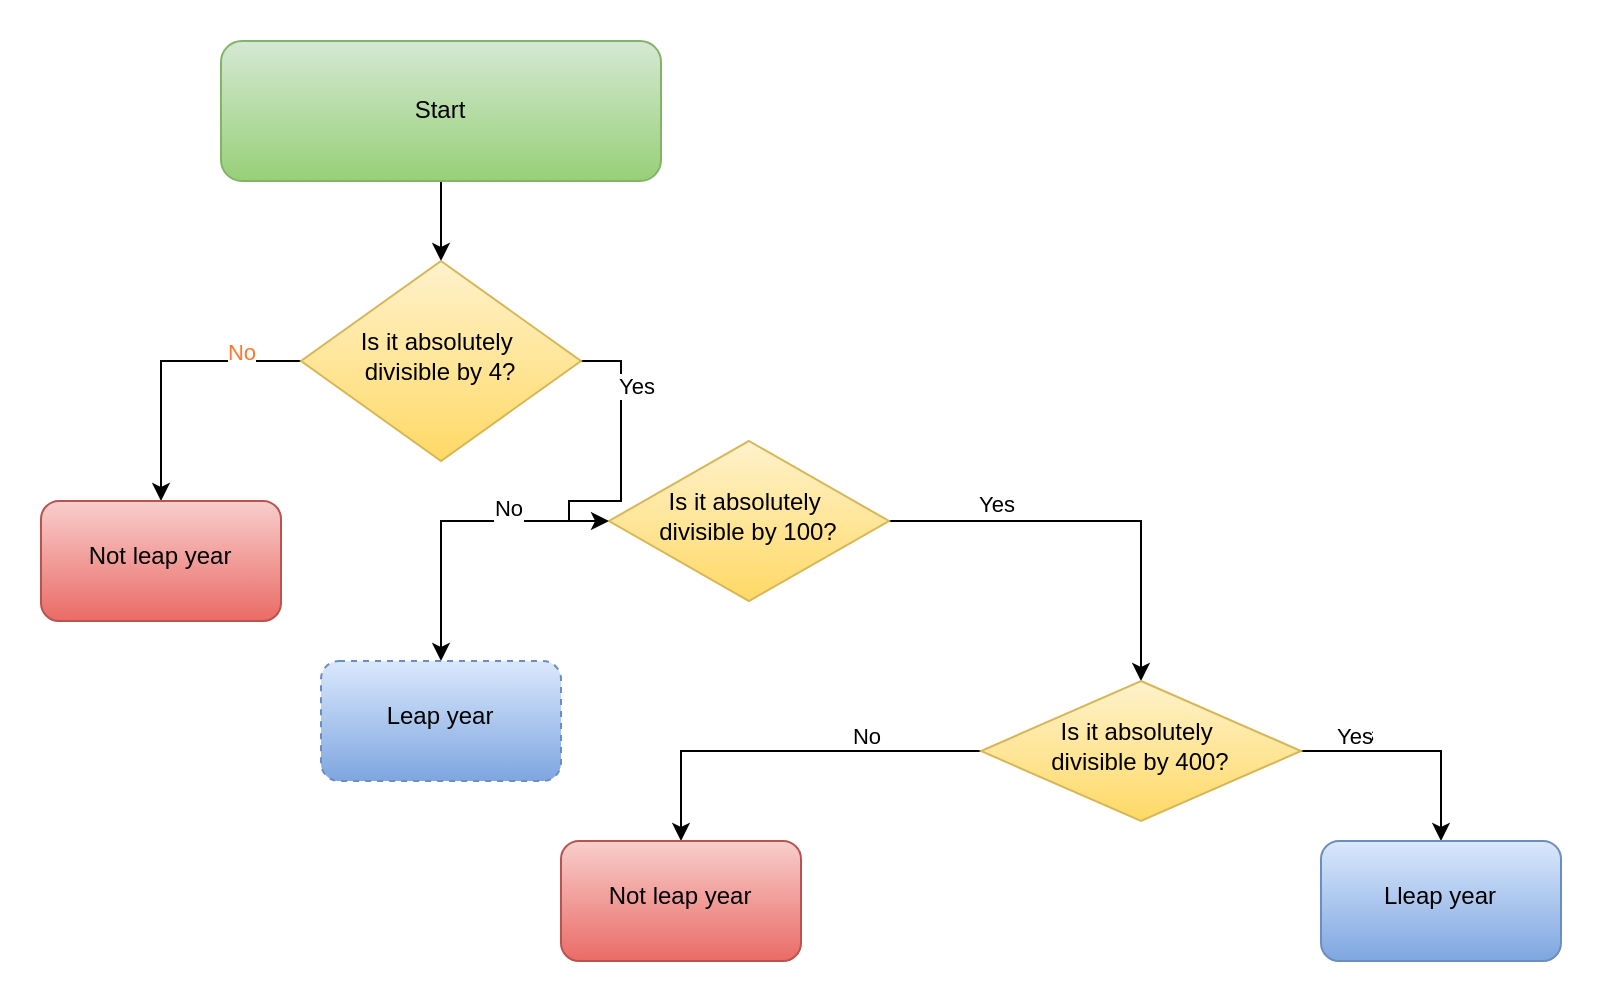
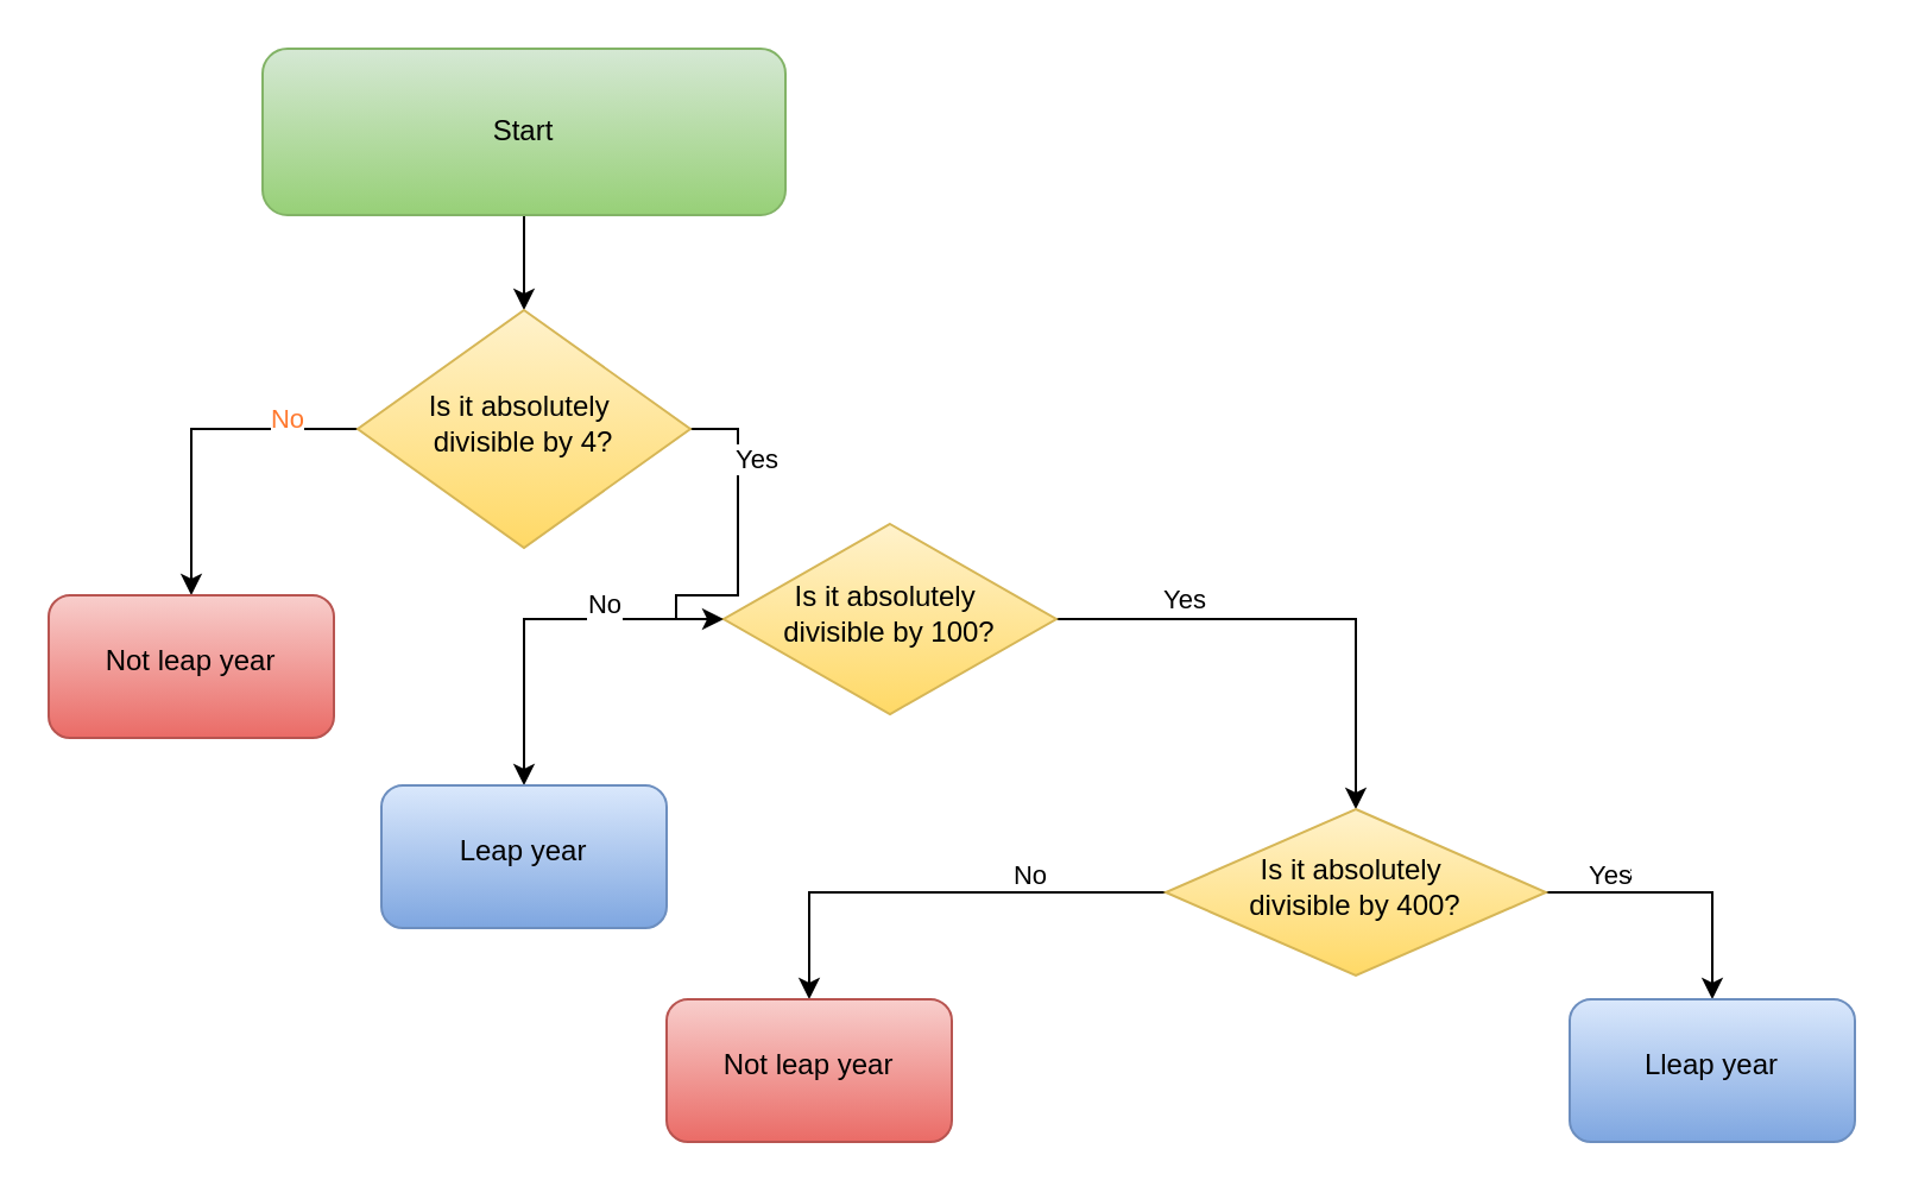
  <mxCell id="0" />
  <mxCell id="1" parent="0" />
  <mxCell id="2" value="" style="edgeStyle=orthogonalEdgeStyle;rounded=0;orthogonalLoop=1;jettySize=auto;html=1;" edge="1" parent="1" source="13" target="10"><mxGeometry relative="1" as="geometry" /></mxCell>
  <mxCell id="3" value="Yes" style="edgeLabel;html=1;align=center;verticalAlign=middle;resizable=0;points=[];" vertex="1" connectable="0" parent="2"><mxGeometry x="-0.562" y="7" relative="1" as="geometry"><mxPoint as="offset" /></mxGeometry></mxCell>
  <mxCell id="4" value="" style="edgeStyle=orthogonalEdgeStyle;rounded=0;orthogonalLoop=1;jettySize=auto;html=1;" edge="1" parent="1" source="5" target="13"><mxGeometry relative="1" as="geometry" /></mxCell>
  <mxCell id="5" value="Start" style="rounded=1;whiteSpace=wrap;html=1;fillColor=#d5e8d4;strokeColor=#82b366;gradientColor=#97d077;" vertex="1" parent="1"><mxGeometry x="110" y="20" width="220" height="70" as="geometry" /></mxCell>
  <mxCell id="6" value="" style="edgeStyle=orthogonalEdgeStyle;rounded=0;orthogonalLoop=1;jettySize=auto;html=1;" edge="1" parent="1" source="10" target="19"><mxGeometry relative="1" as="geometry" /></mxCell>
  <mxCell id="7" value="Yes" style="edgeLabel;html=1;align=center;verticalAlign=middle;resizable=0;points=[];" vertex="1" connectable="0" parent="6"><mxGeometry x="-0.486" y="9" relative="1" as="geometry"><mxPoint as="offset" /></mxGeometry></mxCell>
  <mxCell id="8" value="" style="edgeStyle=orthogonalEdgeStyle;rounded=0;orthogonalLoop=1;jettySize=auto;html=1;" edge="1" parent="1" source="10" target="22"><mxGeometry relative="1" as="geometry" /></mxCell>
  <mxCell id="9" value="No" style="edgeLabel;html=1;align=center;verticalAlign=middle;resizable=0;points=[];" vertex="1" connectable="0" parent="8"><mxGeometry x="-0.338" y="-7" relative="1" as="geometry"><mxPoint as="offset" /></mxGeometry></mxCell>
  <mxCell id="10" value="Is it absolutely&amp;nbsp;&lt;div&gt;divisible by 100?&lt;/div&gt;" style="rhombus;whiteSpace=wrap;html=1;shadow=0;fontFamily=Helvetica;fontSize=12;align=center;strokeWidth=1;spacing=6;spacingTop=-4;fillColor=#fff2cc;strokeColor=#d6b656;gradientColor=#ffd966;" vertex="1" parent="1"><mxGeometry x="304" y="220" width="140" height="80" as="geometry" /></mxCell>
  <mxCell id="11" value="" style="edgeStyle=orthogonalEdgeStyle;rounded=0;orthogonalLoop=1;jettySize=auto;html=1;" edge="1" parent="1" source="13" target="23"><mxGeometry relative="1" as="geometry" /></mxCell>
  <mxCell id="12" value="No" style="edgeLabel;html=1;align=center;verticalAlign=middle;resizable=0;points=[];fontColor=#FF782E;whiteSpace=wrap;" vertex="1" connectable="0" parent="11"><mxGeometry x="-0.476" y="-5" relative="1" as="geometry"><mxPoint x="7" as="offset" /></mxGeometry></mxCell>
  <mxCell id="13" value="Is it absolutely&amp;nbsp;&lt;div&gt;divisible by 4?&lt;/div&gt;" style="rhombus;whiteSpace=wrap;html=1;shadow=0;fontFamily=Helvetica;fontSize=12;align=center;strokeWidth=1;spacing=6;spacingTop=-4;fillColor=#fff2cc;strokeColor=#d6b656;gradientColor=#ffd966;" parent="1" vertex="1"><mxGeometry x="150" y="130" width="140" height="100" as="geometry" /></mxCell>
  <mxCell id="14" value="" style="edgeStyle=orthogonalEdgeStyle;rounded=0;orthogonalLoop=1;jettySize=auto;html=1;" edge="1" parent="1" source="19" target="20"><mxGeometry relative="1" as="geometry" /></mxCell>
  <mxCell id="15" value="yes" style="edgeLabel;html=1;align=center;verticalAlign=middle;resizable=0;points=[];" vertex="1" connectable="0" parent="14"><mxGeometry x="-0.622" y="9" relative="1" as="geometry"><mxPoint x="5" as="offset" /></mxGeometry></mxCell>
  <mxCell id="16" value="Yes" style="edgeLabel;html=1;align=center;verticalAlign=middle;resizable=0;points=[];" vertex="1" connectable="0" parent="14"><mxGeometry x="-0.556" y="8" relative="1" as="geometry"><mxPoint as="offset" /></mxGeometry></mxCell>
  <mxCell id="17" value="" style="edgeStyle=orthogonalEdgeStyle;rounded=0;orthogonalLoop=1;jettySize=auto;html=1;" edge="1" parent="1" source="19" target="21"><mxGeometry relative="1" as="geometry" /></mxCell>
  <mxCell id="18" value="No" style="edgeLabel;html=1;align=center;verticalAlign=middle;resizable=0;points=[];" vertex="1" connectable="0" parent="17"><mxGeometry x="-0.311" y="-8" relative="1" as="geometry"><mxPoint x="9" as="offset" /></mxGeometry></mxCell>
  <mxCell id="19" value="Is it absolutely&amp;nbsp;&lt;div&gt;divisible by 400?&lt;/div&gt;" style="rhombus;whiteSpace=wrap;html=1;shadow=0;fontFamily=Helvetica;fontSize=12;align=center;strokeWidth=1;spacing=6;spacingTop=-4;fillColor=#fff2cc;strokeColor=#d6b656;gradientColor=#ffd966;" vertex="1" parent="1"><mxGeometry x="490" y="340" width="160" height="70" as="geometry" /></mxCell>
  <mxCell id="20" value="Lleap year" style="rounded=1;whiteSpace=wrap;html=1;shadow=0;strokeWidth=1;spacing=6;spacingTop=-4;fillColor=#dae8fc;strokeColor=#6c8ebf;gradientColor=#7ea6e0;" vertex="1" parent="1"><mxGeometry x="660" y="420" width="120" height="60" as="geometry" /></mxCell>
  <mxCell id="21" value="&lt;span style=&quot;color: rgb(0, 0, 0);&quot;&gt;Not leap year&lt;/span&gt;" style="rounded=1;whiteSpace=wrap;html=1;shadow=0;strokeWidth=1;spacing=6;spacingTop=-4;fillColor=#f8cecc;strokeColor=#b85450;gradientColor=#ea6b66;" vertex="1" parent="1"><mxGeometry x="280" y="420" width="120" height="60" as="geometry" /></mxCell>
- <mxCell id="22" value="Leap year" style="rounded=1;whiteSpace=wrap;html=1;shadow=0;strokeWidth=1;spacing=6;spacingTop=-4;fillColor=#dae8fc;strokeColor=#6c8ebf;gradientColor=#7ea6e0;dashed=1;" vertex="1" parent="1"><mxGeometry x="160" y="330" width="120" height="60" as="geometry" /></mxCell>
+ <mxCell id="22" value="Leap year" style="rounded=1;whiteSpace=wrap;html=1;shadow=0;strokeWidth=1;spacing=6;spacingTop=-4;fillColor=#dae8fc;strokeColor=#6c8ebf;gradientColor=#7ea6e0;" vertex="1" parent="1"><mxGeometry x="160" y="330" width="120" height="60" as="geometry" /></mxCell>
  <mxCell id="23" value="Not leap year" style="rounded=1;whiteSpace=wrap;html=1;shadow=0;strokeWidth=1;spacing=6;spacingTop=-4;fillColor=#f8cecc;strokeColor=#b85450;gradientColor=#ea6b66;" vertex="1" parent="1"><mxGeometry x="20" y="250" width="120" height="60" as="geometry" /></mxCell>
